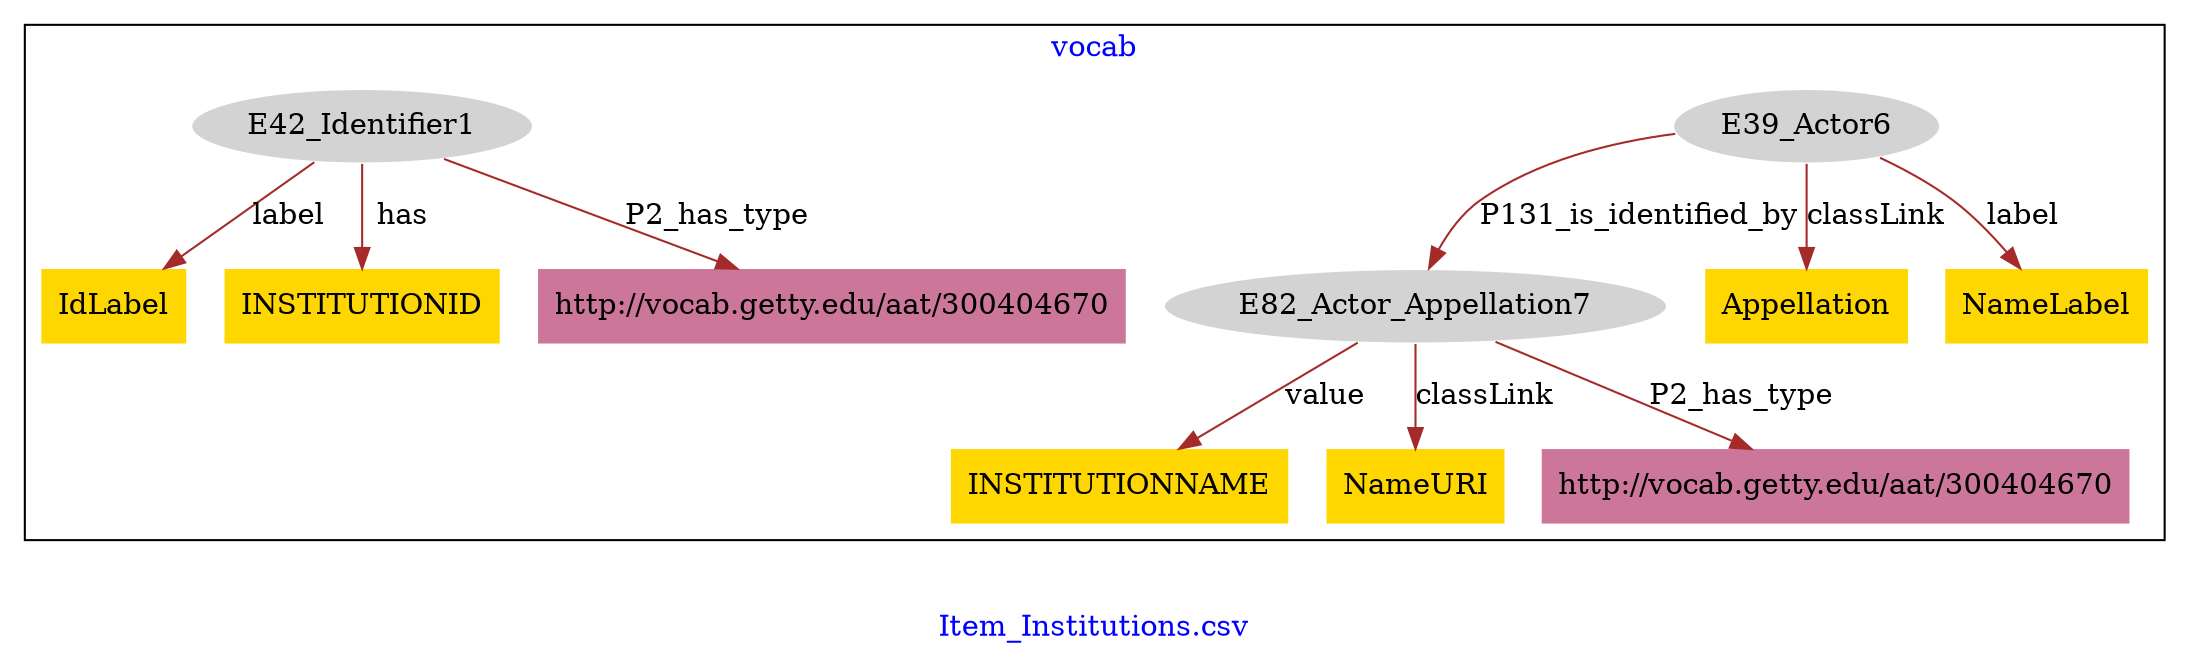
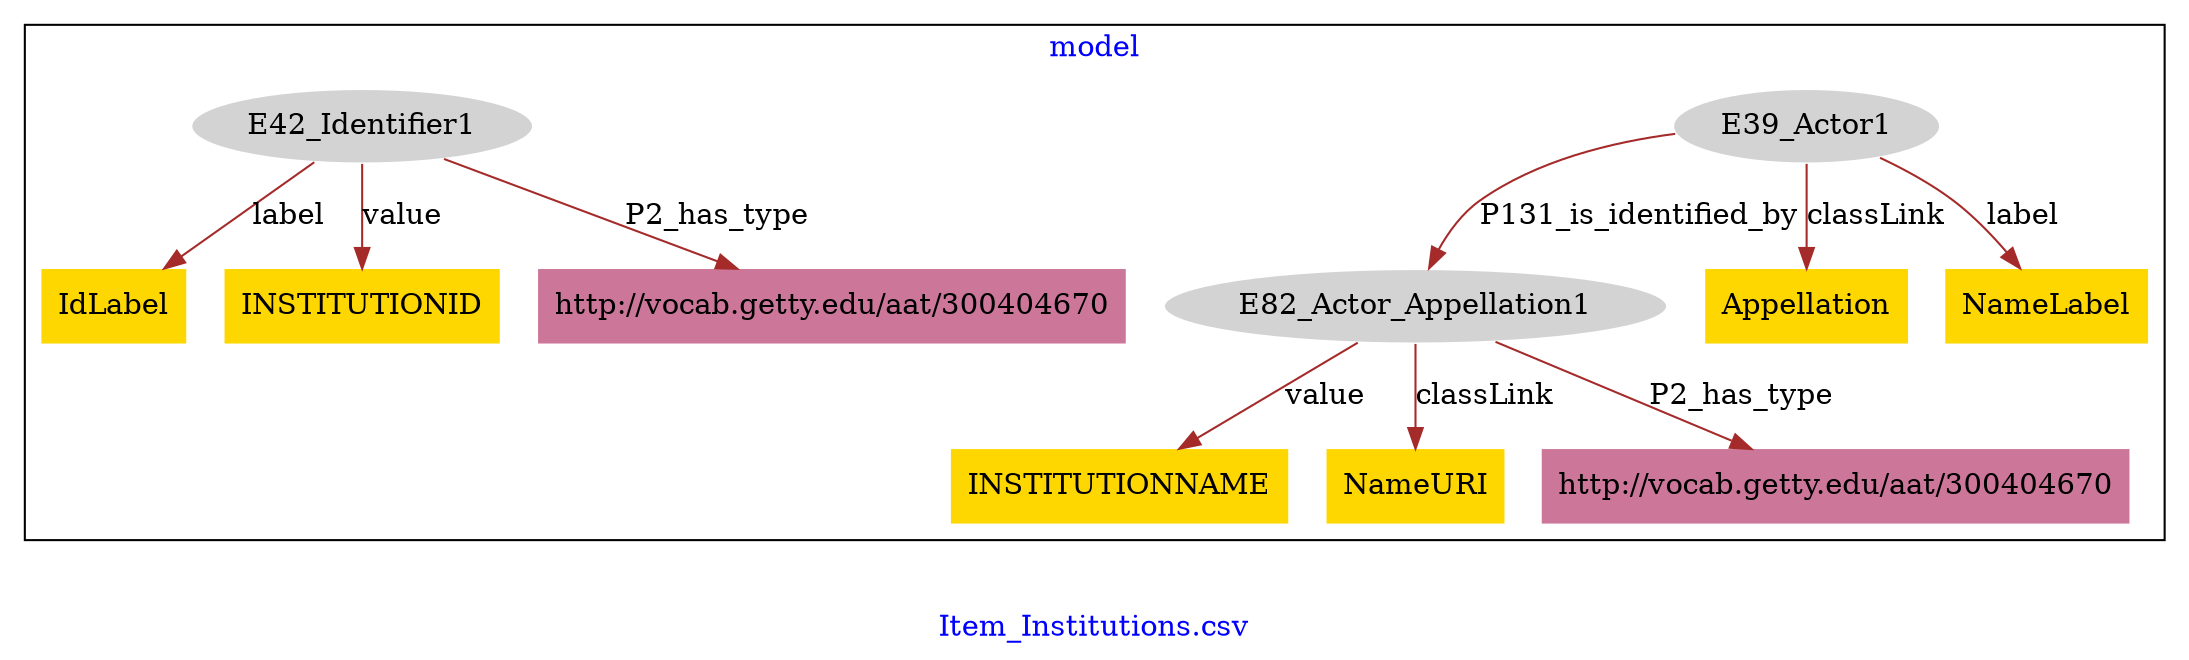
  digraph {
    fontcolor=blue
    label="Item_Institutions.csv"
    remincross=true
    node [fillcolor=gold style=filled shape=plaintext]
    edge [color=brown fontcolor=black]
-   n1 [color=white fillcolor=lightgray label=E39_Actor6 shape=""]
+   n1 [color=white fillcolor=lightgray label=E39_Actor1 shape=""]
    n2 [color=white fillcolor=lightgray label=E42_Identifier1 shape=""]
-   n3 [color=white fillcolor=lightgray label=E82_Actor_Appellation7 shape=""]
+   n3 [color=white fillcolor=lightgray label=E82_Actor_Appellation1 shape=""]
    n4 [label=Appellation]
    n5 [label=INSTITUTIONNAME]
    n6 [label=IdLabel]
    n7 [label=INSTITUTIONID]
    n8 [label=NameLabel]
    n9 [label=NameURI]
    n10 [fillcolor="#CC7799" label="http://vocab.getty.edu/aat/300404670"]
    n11 [fillcolor="#CC7799" label="http://vocab.getty.edu/aat/300404670"]
    subgraph cluster_1 {
-     label=vocab
+     label=model
      n1
      n2
      n3
      n4
      n5
      n6
      n7
      n8
      n9
      n10
      n11
    }
    n1 -> n3 [label=P131_is_identified_by]
    n1 -> n4 [label=classLink]
    n1 -> n8 [label=label]
    n2 -> n6 [label=label]
-   n2 -> n7 [label=has]
+   n2 -> n7 [label=value]
    n2 -> n11 [label=P2_has_type]
    n3 -> n5 [label=value]
    n3 -> n9 [label=classLink]
    n3 -> n10 [label=P2_has_type]
  }
